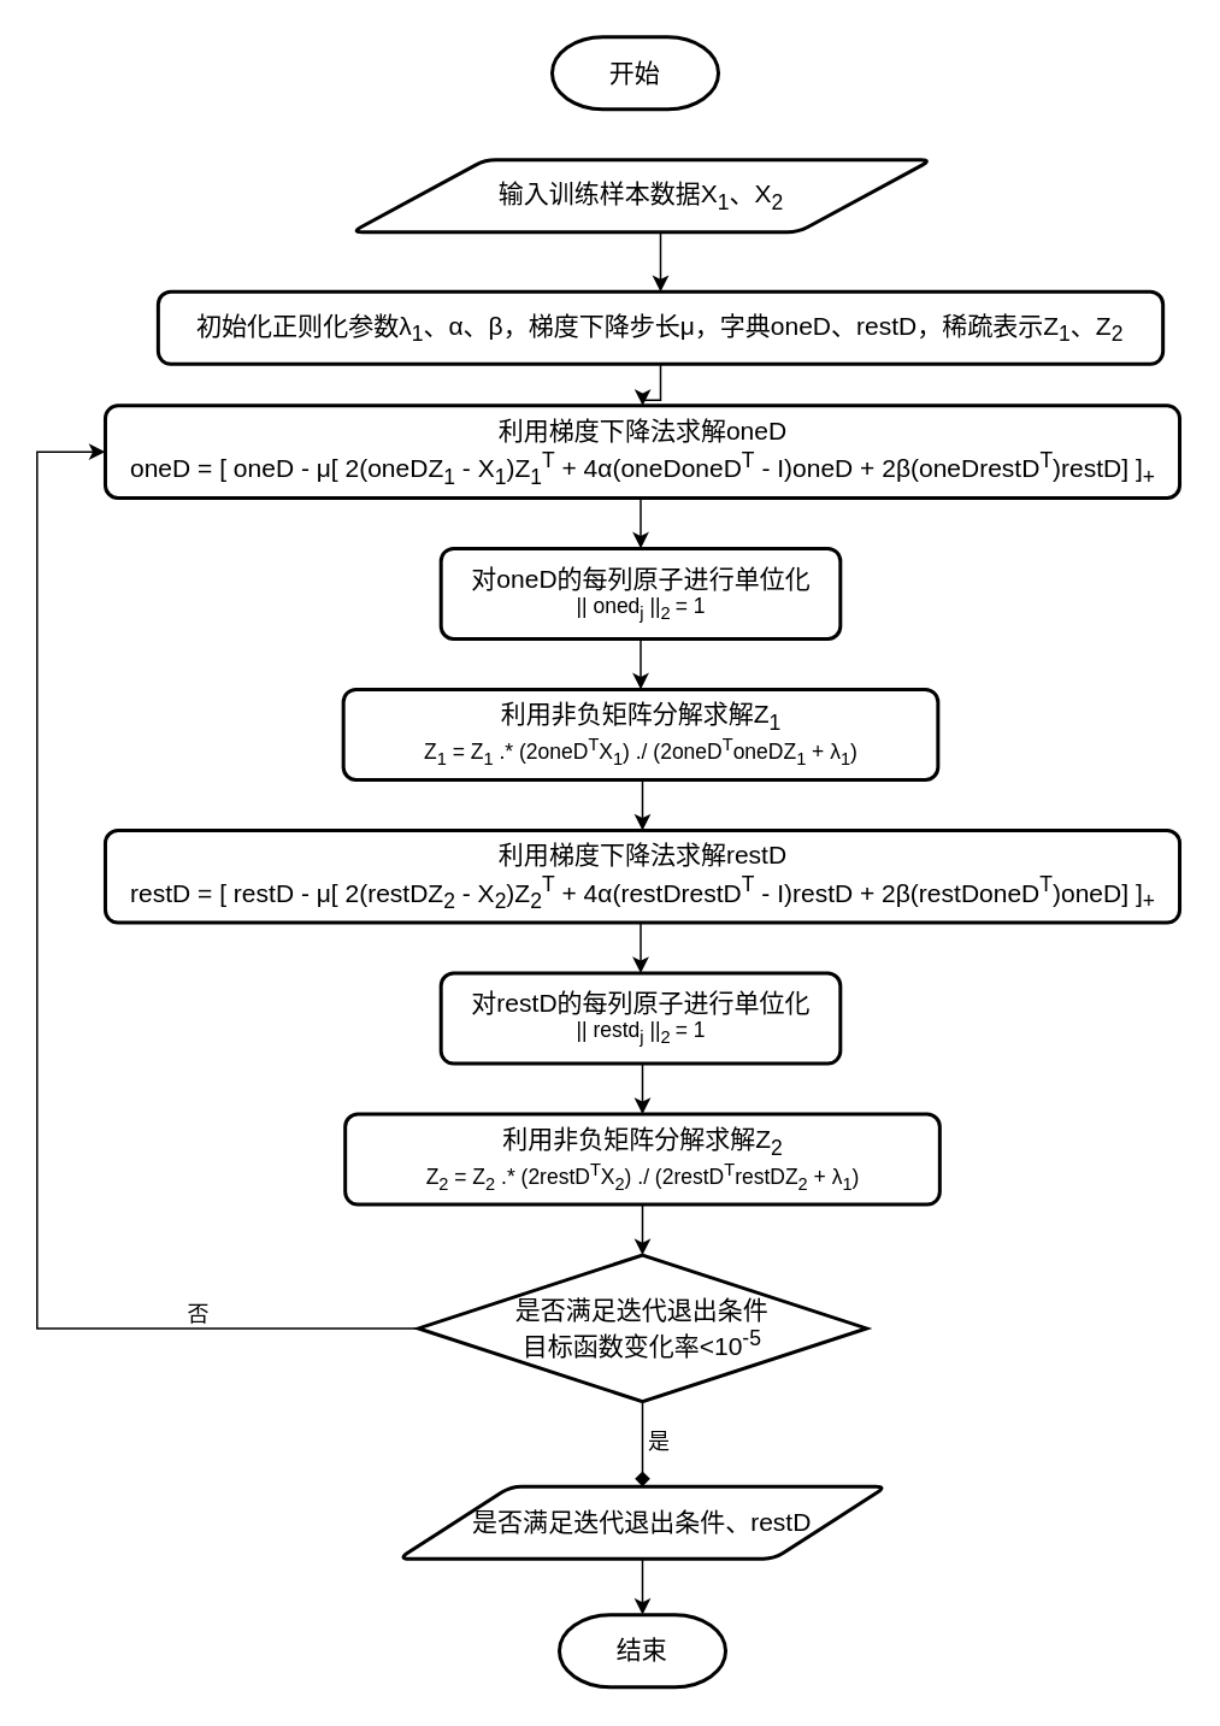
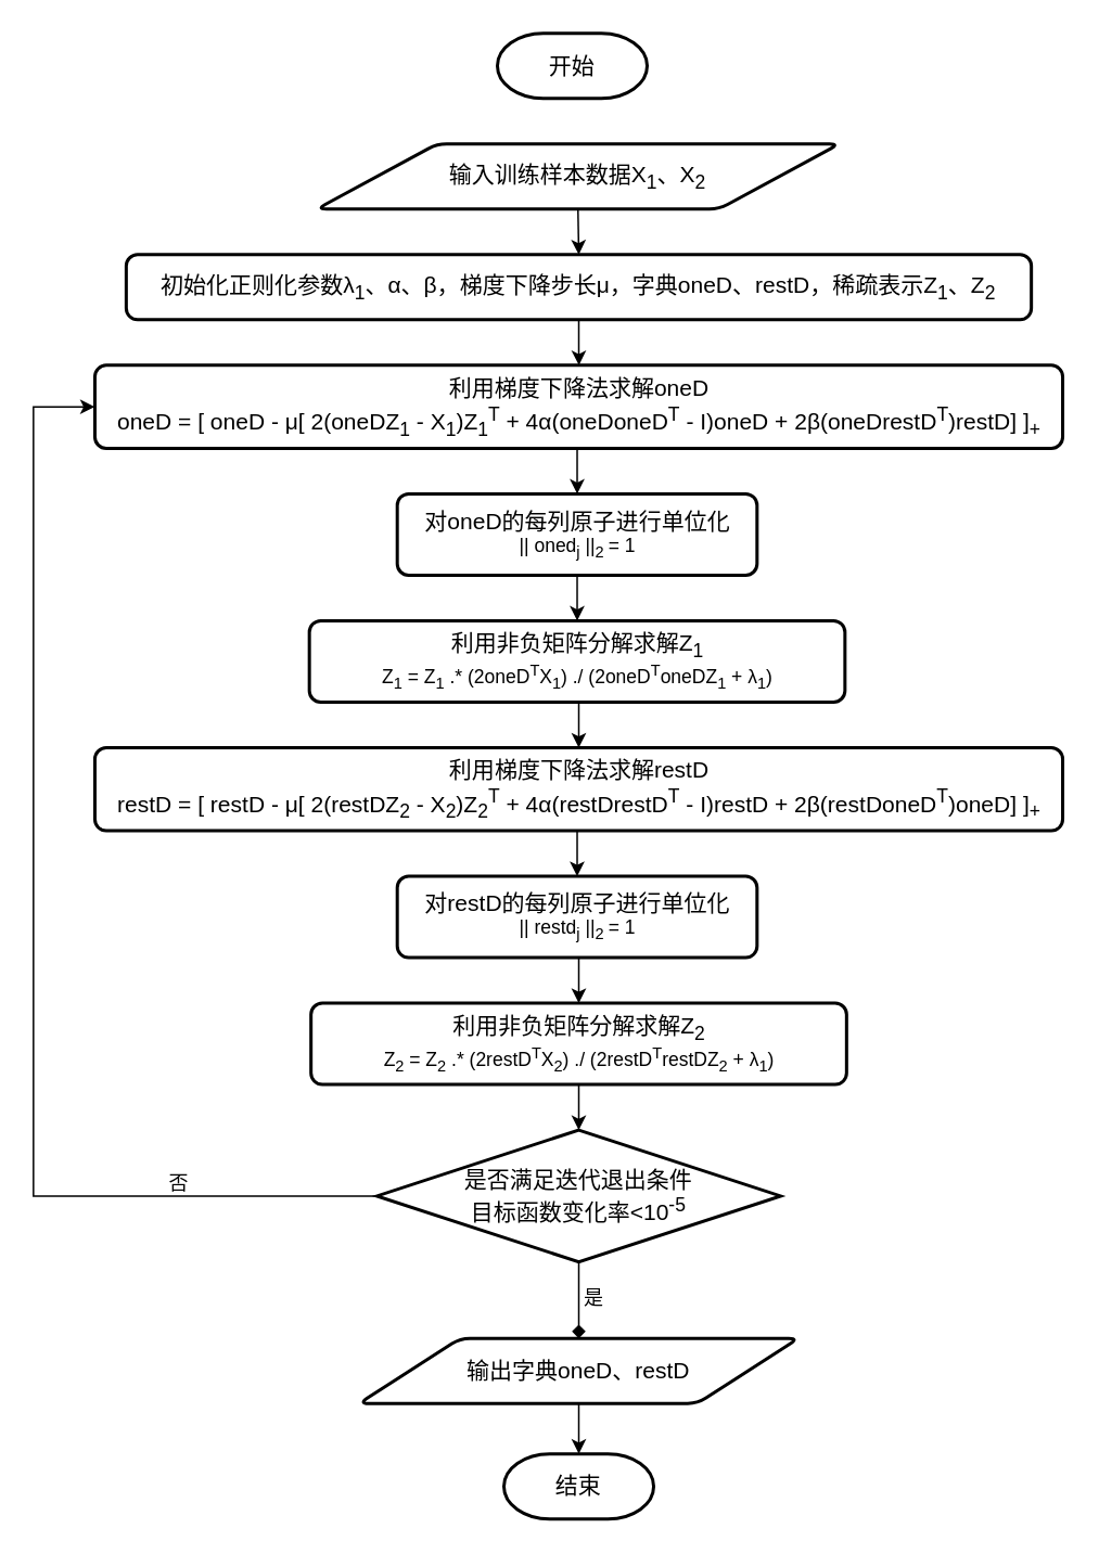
  <mxCell id="0" />
  <mxCell id="1" parent="0" />
  <mxCell id="2" value="&lt;font style=&quot;font-size: 14px&quot;&gt;开始&lt;/font&gt;" style="strokeWidth=2;html=1;shape=mxgraph.flowchart.terminator;whiteSpace=wrap;" vertex="1" parent="1"><mxGeometry x="305" y="20" width="92" height="40" as="geometry" /></mxCell>
  <mxCell id="3" style="edgeStyle=orthogonalEdgeStyle;rounded=0;orthogonalLoop=1;jettySize=auto;html=1;exitX=0.5;exitY=1;exitDx=0;exitDy=0;entryX=0.5;entryY=0;entryDx=0;entryDy=0;" edge="1" parent="1" source="4" target="6"><mxGeometry relative="1" as="geometry" /></mxCell>
  <mxCell id="4" value="&lt;font style=&quot;font-size: 14px&quot;&gt;输入训练样本数据X&lt;sub&gt;1&lt;/sub&gt;、X&lt;sub&gt;2&lt;/sub&gt;&lt;/font&gt;" style="shape=parallelogram;html=1;strokeWidth=2;perimeter=parallelogramPerimeter;whiteSpace=wrap;rounded=1;arcSize=12;size=0.23;" vertex="1" parent="1"><mxGeometry x="194" y="88" width="321" height="40" as="geometry" /></mxCell>
  <mxCell id="5" style="edgeStyle=orthogonalEdgeStyle;rounded=0;orthogonalLoop=1;jettySize=auto;html=1;exitX=0.5;exitY=1;exitDx=0;exitDy=0;" edge="1" parent="1" source="6" target="8"><mxGeometry relative="1" as="geometry" /></mxCell>
- <mxCell id="6" value="&lt;font style=&quot;font-size: 14px&quot;&gt;初始化正则化参数λ&lt;sub&gt;1&lt;/sub&gt;、α、β，梯度下降步长μ，字典oneD、restD，稀疏表示Z&lt;sub&gt;1&lt;/sub&gt;、Z&lt;sub&gt;2&lt;/sub&gt;&lt;/font&gt;" style="rounded=1;whiteSpace=wrap;html=1;absoluteArcSize=1;arcSize=14;strokeWidth=2;" vertex="1" parent="1"><mxGeometry x="87" y="161" width="556" height="40" as="geometry" /></mxCell>
+ <mxCell id="6" value="&lt;font style=&quot;font-size: 14px&quot;&gt;初始化正则化参数λ&lt;sub&gt;1&lt;/sub&gt;、α、β，梯度下降步长μ，字典oneD、restD，稀疏表示Z&lt;sub&gt;1&lt;/sub&gt;、Z&lt;sub&gt;2&lt;/sub&gt;&lt;/font&gt;" style="rounded=1;whiteSpace=wrap;html=1;absoluteArcSize=1;arcSize=14;strokeWidth=2;" vertex="1" parent="1"><mxGeometry x="77" y="156" width="556" height="40" as="geometry" /></mxCell>
  <mxCell id="7" style="edgeStyle=orthogonalEdgeStyle;rounded=0;orthogonalLoop=1;jettySize=auto;html=1;exitX=0.5;exitY=1;exitDx=0;exitDy=0;entryX=0.5;entryY=0;entryDx=0;entryDy=0;" edge="1" parent="1" source="8" target="10"><mxGeometry relative="1" as="geometry" /></mxCell>
  <mxCell id="8" value="&lt;font style=&quot;font-size: 14px&quot;&gt;利用梯度下降法求解oneD&lt;br&gt;oneD = [ oneD - μ[ 2(oneDZ&lt;sub&gt;1&lt;/sub&gt; - X&lt;sub&gt;1&lt;/sub&gt;)Z&lt;sub&gt;1&lt;/sub&gt;&lt;sup&gt;T&lt;/sup&gt; + 4α(oneDoneD&lt;sup&gt;T&lt;/sup&gt; - I)oneD + 2β(oneDrestD&lt;sup&gt;T&lt;/sup&gt;)restD] ]&lt;sub&gt;+&lt;/sub&gt;&lt;/font&gt;" style="rounded=1;whiteSpace=wrap;html=1;absoluteArcSize=1;arcSize=14;strokeWidth=2;" vertex="1" parent="1"><mxGeometry x="57.75" y="224" width="594.5" height="51" as="geometry" /></mxCell>
  <mxCell id="9" style="edgeStyle=orthogonalEdgeStyle;rounded=0;orthogonalLoop=1;jettySize=auto;html=1;exitX=0.5;exitY=1;exitDx=0;exitDy=0;entryX=0.5;entryY=0;entryDx=0;entryDy=0;" edge="1" parent="1" source="10" target="12"><mxGeometry relative="1" as="geometry" /></mxCell>
  <mxCell id="10" value="&lt;font&gt;&lt;span style=&quot;font-size: 14px&quot;&gt;对oneD的每列原子进行单位化&lt;/span&gt;&lt;br&gt;&lt;span style=&quot;font-size: 11.667px&quot;&gt;|| oned&lt;sub&gt;j&lt;/sub&gt; ||&lt;sub&gt;2 &lt;/sub&gt;= 1&lt;br&gt;&lt;/span&gt;&lt;/font&gt;" style="rounded=1;whiteSpace=wrap;html=1;absoluteArcSize=1;arcSize=14;strokeWidth=2;" vertex="1" parent="1"><mxGeometry x="243.5" y="303" width="221" height="50" as="geometry" /></mxCell>
  <mxCell id="11" style="edgeStyle=orthogonalEdgeStyle;rounded=0;orthogonalLoop=1;jettySize=auto;html=1;exitX=0.5;exitY=1;exitDx=0;exitDy=0;entryX=0.5;entryY=0;entryDx=0;entryDy=0;" edge="1" parent="1" source="12" target="14"><mxGeometry relative="1" as="geometry" /></mxCell>
  <mxCell id="12" value="&lt;font&gt;&lt;span style=&quot;font-size: 14px&quot;&gt;利用非负矩阵分解求解Z&lt;sub&gt;1&lt;/sub&gt;&lt;/span&gt;&lt;br&gt;&lt;span style=&quot;font-size: 11.667px&quot;&gt;Z&lt;sub&gt;1&lt;/sub&gt; = Z&lt;sub&gt;1&lt;/sub&gt; .* (2oneD&lt;sup&gt;T&lt;/sup&gt;X&lt;sub&gt;1&lt;/sub&gt;) ./ (2oneD&lt;sup&gt;T&lt;/sup&gt;oneDZ&lt;sub&gt;1&lt;/sub&gt; + λ&lt;sub&gt;1&lt;/sub&gt;)&lt;br&gt;&lt;/span&gt;&lt;/font&gt;" style="rounded=1;whiteSpace=wrap;html=1;absoluteArcSize=1;arcSize=14;strokeWidth=2;" vertex="1" parent="1"><mxGeometry x="189.5" y="381" width="329" height="50" as="geometry" /></mxCell>
  <mxCell id="13" style="edgeStyle=orthogonalEdgeStyle;rounded=0;orthogonalLoop=1;jettySize=auto;html=1;exitX=0.5;exitY=1;exitDx=0;exitDy=0;entryX=0.5;entryY=0;entryDx=0;entryDy=0;" edge="1" parent="1" source="14" target="16"><mxGeometry relative="1" as="geometry" /></mxCell>
  <mxCell id="14" value="&lt;font style=&quot;font-size: 14px&quot;&gt;利用梯度下降法求解restD&lt;br&gt;restD = [ restD - μ[ 2(restDZ&lt;sub&gt;2&lt;/sub&gt; - X&lt;sub&gt;2&lt;/sub&gt;)Z&lt;sub&gt;2&lt;/sub&gt;&lt;sup&gt;T&lt;/sup&gt; + 4α(restDrestD&lt;sup&gt;T&lt;/sup&gt; - I)restD + 2β(restDoneD&lt;sup&gt;T&lt;/sup&gt;)oneD] ]&lt;sub&gt;+&lt;/sub&gt;&lt;/font&gt;" style="rounded=1;whiteSpace=wrap;html=1;absoluteArcSize=1;arcSize=14;strokeWidth=2;" vertex="1" parent="1"><mxGeometry x="57.75" y="459" width="594.5" height="51" as="geometry" /></mxCell>
  <mxCell id="15" style="edgeStyle=orthogonalEdgeStyle;rounded=0;orthogonalLoop=1;jettySize=auto;html=1;exitX=0.5;exitY=1;exitDx=0;exitDy=0;entryX=0.5;entryY=0;entryDx=0;entryDy=0;" edge="1" parent="1" source="16" target="18"><mxGeometry relative="1" as="geometry" /></mxCell>
  <mxCell id="16" value="&lt;font&gt;&lt;span style=&quot;font-size: 14px&quot;&gt;对restD的每列原子进行单位化&lt;/span&gt;&lt;br&gt;&lt;span style=&quot;font-size: 11.667px&quot;&gt;|| restd&lt;sub&gt;j&lt;/sub&gt; ||&lt;sub&gt;2 &lt;/sub&gt;= 1&lt;br&gt;&lt;/span&gt;&lt;/font&gt;" style="rounded=1;whiteSpace=wrap;html=1;absoluteArcSize=1;arcSize=14;strokeWidth=2;" vertex="1" parent="1"><mxGeometry x="243.5" y="538" width="221" height="50" as="geometry" /></mxCell>
  <mxCell id="17" style="edgeStyle=orthogonalEdgeStyle;rounded=0;orthogonalLoop=1;jettySize=auto;html=1;exitX=0.5;exitY=1;exitDx=0;exitDy=0;" edge="1" parent="1" source="18" target="21"><mxGeometry relative="1" as="geometry" /></mxCell>
  <mxCell id="18" value="&lt;font&gt;&lt;span style=&quot;font-size: 14px&quot;&gt;利用非负矩阵分解求解Z&lt;sub&gt;2&lt;/sub&gt;&lt;/span&gt;&lt;br&gt;&lt;span style=&quot;font-size: 11.667px&quot;&gt;Z&lt;sub&gt;2&lt;/sub&gt; = Z&lt;sub&gt;2&lt;/sub&gt; .* (2restD&lt;sup&gt;T&lt;/sup&gt;X&lt;sub&gt;2&lt;/sub&gt;) ./ (2restD&lt;sup&gt;T&lt;/sup&gt;restDZ&lt;sub&gt;2&lt;/sub&gt; + λ&lt;sub&gt;1&lt;/sub&gt;)&lt;br&gt;&lt;/span&gt;&lt;/font&gt;" style="rounded=1;whiteSpace=wrap;html=1;absoluteArcSize=1;arcSize=14;strokeWidth=2;" vertex="1" parent="1"><mxGeometry x="190.5" y="616" width="329" height="50" as="geometry" /></mxCell>
  <mxCell id="19" style="edgeStyle=orthogonalEdgeStyle;rounded=0;orthogonalLoop=1;jettySize=auto;html=1;exitX=0.5;exitY=1;exitDx=0;exitDy=0;exitPerimeter=0;entryX=0.5;entryY=0;entryDx=0;entryDy=0;endArrow=diamond;" edge="1" parent="1" source="21" target="23"><mxGeometry relative="1" as="geometry" /></mxCell>
  <mxCell id="20" style="edgeStyle=orthogonalEdgeStyle;rounded=0;orthogonalLoop=1;jettySize=auto;html=1;exitX=0;exitY=0.5;exitDx=0;exitDy=0;exitPerimeter=0;entryX=0;entryY=0.5;entryDx=0;entryDy=0;" edge="1" parent="1" source="21" target="8"><mxGeometry relative="1" as="geometry"><Array as="points"><mxPoint x="20" y="735" /><mxPoint x="20" y="250" /></Array></mxGeometry></mxCell>
  <mxCell id="21" value="&lt;font style=&quot;font-size: 14px&quot;&gt;是否满足迭代退出条件&lt;br&gt;目标函数变化率&amp;lt;10&lt;sup&gt;-5&lt;/sup&gt;&lt;/font&gt;" style="strokeWidth=2;html=1;shape=mxgraph.flowchart.decision;whiteSpace=wrap;" vertex="1" parent="1"><mxGeometry x="231" y="694" width="248" height="81" as="geometry" /></mxCell>
  <mxCell id="22" style="edgeStyle=orthogonalEdgeStyle;rounded=0;orthogonalLoop=1;jettySize=auto;html=1;exitX=0.5;exitY=1;exitDx=0;exitDy=0;entryX=0.5;entryY=0;entryDx=0;entryDy=0;entryPerimeter=0;" edge="1" parent="1" source="23" target="26"><mxGeometry relative="1" as="geometry" /></mxCell>
- <mxCell id="23" value="&lt;font style=&quot;font-size: 14px&quot;&gt;是否满足迭代退出条件、restD&lt;/font&gt;" style="shape=parallelogram;html=1;strokeWidth=2;perimeter=parallelogramPerimeter;whiteSpace=wrap;rounded=1;arcSize=12;size=0.23;" vertex="1" parent="1"><mxGeometry x="220" y="822" width="270" height="40" as="geometry" /></mxCell>
+ <mxCell id="23" value="&lt;font style=&quot;font-size: 14px&quot;&gt;输出字典oneD、restD&lt;/font&gt;" style="shape=parallelogram;html=1;strokeWidth=2;perimeter=parallelogramPerimeter;whiteSpace=wrap;rounded=1;arcSize=12;size=0.23;" vertex="1" parent="1"><mxGeometry x="220" y="822" width="270" height="40" as="geometry" /></mxCell>
  <mxCell id="24" value="是" style="text;html=1;align=center;verticalAlign=middle;resizable=0;points=[];autosize=1;" vertex="1" parent="1"><mxGeometry x="353" y="789" width="22" height="18" as="geometry" /></mxCell>
  <mxCell id="25" value="否" style="text;html=1;align=center;verticalAlign=middle;resizable=0;points=[];autosize=1;" vertex="1" parent="1"><mxGeometry x="98" y="718" width="22" height="18" as="geometry" /></mxCell>
  <mxCell id="26" value="&lt;font style=&quot;font-size: 14px&quot;&gt;结束&lt;/font&gt;" style="strokeWidth=2;html=1;shape=mxgraph.flowchart.terminator;whiteSpace=wrap;" vertex="1" parent="1"><mxGeometry x="309" y="893" width="92" height="40" as="geometry" /></mxCell>
